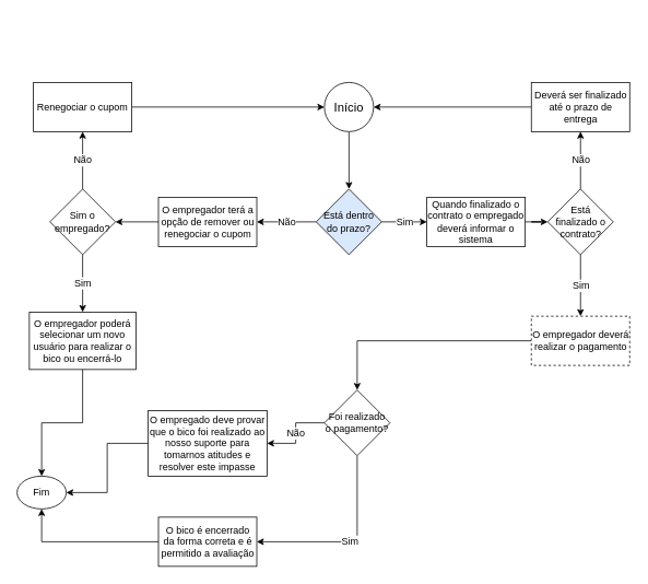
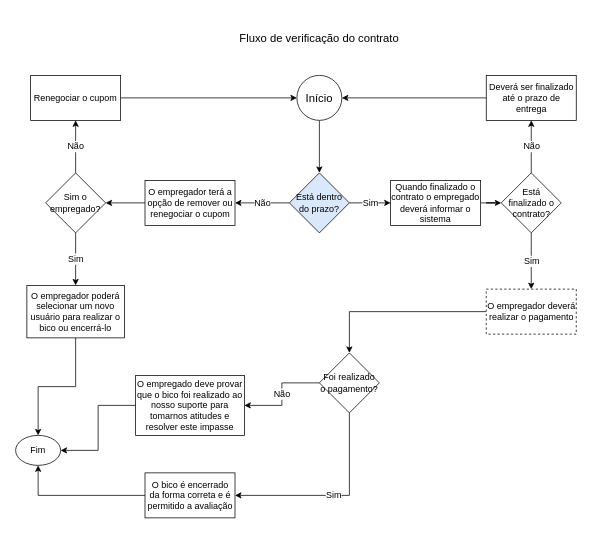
  <mxCell id="0" />
  <mxCell id="1" parent="0" />
+ <mxCell id="2" value="&lt;font style=&quot;font-size: 15px&quot;&gt;Fluxo de verificação do contrato&lt;/font&gt;" style="text;html=1;strokeColor=none;fillColor=none;align=center;verticalAlign=middle;whiteSpace=wrap;rounded=0;" parent="1" vertex="1"><mxGeometry x="317" y="20" width="216" height="60" as="geometry" /></mxCell>
  <mxCell id="3" value="" style="edgeStyle=orthogonalEdgeStyle;rounded=0;orthogonalLoop=1;jettySize=auto;html=1;fontSize=12;" parent="1" source="4" target="7" edge="1"><mxGeometry relative="1" as="geometry" /></mxCell>
  <mxCell id="4" value="Início" style="ellipse;whiteSpace=wrap;html=1;aspect=fixed;fontSize=15;" parent="1" vertex="1"><mxGeometry x="395" y="100" width="60" height="60" as="geometry" /></mxCell>
  <mxCell id="5" value="Não" style="edgeStyle=orthogonalEdgeStyle;rounded=0;orthogonalLoop=1;jettySize=auto;html=1;fontSize=12;" parent="1" source="7" target="31" edge="1"><mxGeometry relative="1" as="geometry" /></mxCell>
  <mxCell id="6" value="Sim" style="edgeStyle=orthogonalEdgeStyle;rounded=0;orthogonalLoop=1;jettySize=auto;html=1;fontSize=12;" parent="1" source="7" target="33" edge="1"><mxGeometry relative="1" as="geometry" /></mxCell>
  <mxCell id="7" value="Está dentro do prazo?" style="rhombus;whiteSpace=wrap;html=1;fontSize=12;fillColor=#dae8fc;" parent="1" vertex="1"><mxGeometry x="385" y="230" width="80" height="80" as="geometry" /></mxCell>
  <mxCell id="8" value="Não" style="edgeStyle=orthogonalEdgeStyle;rounded=0;orthogonalLoop=1;jettySize=auto;html=1;fontSize=12;" parent="1" source="10" target="12" edge="1"><mxGeometry relative="1" as="geometry" /></mxCell>
  <mxCell id="9" value="Sim" style="edgeStyle=orthogonalEdgeStyle;rounded=0;orthogonalLoop=1;jettySize=auto;html=1;fontSize=12;" parent="1" source="10" target="19" edge="1"><mxGeometry relative="1" as="geometry" /></mxCell>
  <mxCell id="10" value="Sim o empregado?" style="rhombus;whiteSpace=wrap;html=1;fontSize=12;" parent="1" vertex="1"><mxGeometry x="60" y="230" width="80" height="80" as="geometry" /></mxCell>
  <mxCell id="11" style="edgeStyle=orthogonalEdgeStyle;rounded=0;orthogonalLoop=1;jettySize=auto;html=1;entryX=0;entryY=0.5;entryDx=0;entryDy=0;fontSize=12;" parent="1" source="12" target="4" edge="1"><mxGeometry relative="1" as="geometry" /></mxCell>
  <mxCell id="12" value="Renegociar o cupom" style="rounded=0;whiteSpace=wrap;html=1;fontSize=12;" parent="1" vertex="1"><mxGeometry x="40" y="100" width="120" height="60" as="geometry" /></mxCell>
  <mxCell id="13" value="Não" style="edgeStyle=orthogonalEdgeStyle;rounded=0;orthogonalLoop=1;jettySize=auto;html=1;fontSize=12;" parent="1" source="15" target="17" edge="1"><mxGeometry relative="1" as="geometry" /></mxCell>
  <mxCell id="14" value="Sim" style="edgeStyle=orthogonalEdgeStyle;rounded=0;orthogonalLoop=1;jettySize=auto;html=1;fontSize=12;" parent="1" source="15" target="21" edge="1"><mxGeometry relative="1" as="geometry" /></mxCell>
  <mxCell id="15" value="Está finalizado o contrato?" style="rhombus;whiteSpace=wrap;html=1;fontSize=12;" parent="1" vertex="1"><mxGeometry x="667.5" y="230" width="80" height="80" as="geometry" /></mxCell>
  <mxCell id="16" style="edgeStyle=orthogonalEdgeStyle;rounded=0;orthogonalLoop=1;jettySize=auto;html=1;fontSize=12;" parent="1" source="17" target="4" edge="1"><mxGeometry relative="1" as="geometry" /></mxCell>
  <mxCell id="17" value="Deverá ser finalizado até o prazo de entrega" style="rounded=0;whiteSpace=wrap;html=1;fontSize=12;" parent="1" vertex="1"><mxGeometry x="647.5" y="100" width="120" height="60" as="geometry" /></mxCell>
  <mxCell id="18" style="edgeStyle=orthogonalEdgeStyle;rounded=0;orthogonalLoop=1;jettySize=auto;html=1;entryX=0.5;entryY=0;entryDx=0;entryDy=0;fontSize=12;" parent="1" source="19" target="29" edge="1"><mxGeometry relative="1" as="geometry" /></mxCell>
  <mxCell id="19" value="O empregador poderá selecionar um novo usuário para realizar o bico ou encerrá-lo" style="whiteSpace=wrap;html=1;" parent="1" vertex="1"><mxGeometry x="35" y="380" width="130" height="70" as="geometry" /></mxCell>
  <mxCell id="20" value="" style="edgeStyle=orthogonalEdgeStyle;rounded=0;orthogonalLoop=1;jettySize=auto;html=1;fontSize=12;" parent="1" source="21" target="24" edge="1"><mxGeometry relative="1" as="geometry" /></mxCell>
  <mxCell id="21" value="O empregador deverá realizar o pagamento" style="whiteSpace=wrap;html=1;dashed=1;" parent="1" vertex="1"><mxGeometry x="647.5" y="385" width="120" height="60" as="geometry" /></mxCell>
  <mxCell id="22" value="Não" style="edgeStyle=orthogonalEdgeStyle;rounded=0;orthogonalLoop=1;jettySize=auto;html=1;entryX=1;entryY=0.5;entryDx=0;entryDy=0;fontSize=12;" parent="1" source="24" target="26" edge="1"><mxGeometry relative="1" as="geometry" /></mxCell>
  <mxCell id="23" value="Sim" style="edgeStyle=orthogonalEdgeStyle;rounded=0;orthogonalLoop=1;jettySize=auto;html=1;entryX=1;entryY=0.5;entryDx=0;entryDy=0;fontSize=12;exitX=0.5;exitY=1;exitDx=0;exitDy=0;" parent="1" source="24" target="28" edge="1"><mxGeometry relative="1" as="geometry" /></mxCell>
- <mxCell id="24" value="Foi realizado o pagamento?" style="rhombus;whiteSpace=wrap;html=1;fontSize=12;" parent="1" vertex="1"><mxGeometry x="395" y="475" width="80" height="80" as="geometry" /></mxCell>
+ <mxCell id="24" value="Foi realizado o pagamento?" style="rhombus;whiteSpace=wrap;html=1;fontSize=12;" parent="1" vertex="1"><mxGeometry x="425" y="470" width="80" height="80" as="geometry" /></mxCell>
  <mxCell id="25" style="edgeStyle=orthogonalEdgeStyle;rounded=0;orthogonalLoop=1;jettySize=auto;html=1;entryX=1;entryY=0.5;entryDx=0;entryDy=0;fontSize=12;" parent="1" source="26" target="29" edge="1"><mxGeometry relative="1" as="geometry" /></mxCell>
  <mxCell id="26" value="O empregado deve provar que o bico foi realizado ao nosso suporte para tomarnos atitudes e resolver este impasse" style="rounded=0;whiteSpace=wrap;html=1;fontSize=12;" parent="1" vertex="1"><mxGeometry x="180" y="500" width="145" height="80" as="geometry" /></mxCell>
  <mxCell id="27" style="edgeStyle=orthogonalEdgeStyle;rounded=0;orthogonalLoop=1;jettySize=auto;html=1;entryX=0.5;entryY=1;entryDx=0;entryDy=0;fontSize=12;" parent="1" source="28" target="29" edge="1"><mxGeometry relative="1" as="geometry" /></mxCell>
  <mxCell id="28" value="O bico é encerrado da forma correta e é permitido a avaliação" style="rounded=0;whiteSpace=wrap;html=1;fontSize=12;" parent="1" vertex="1"><mxGeometry x="192.5" y="630" width="120" height="60" as="geometry" /></mxCell>
  <mxCell id="29" value="Fim" style="ellipse;whiteSpace=wrap;html=1;fontSize=12;" parent="1" vertex="1"><mxGeometry x="20" y="580" width="60" height="40" as="geometry" /></mxCell>
  <mxCell id="30" value="" style="edgeStyle=orthogonalEdgeStyle;rounded=0;orthogonalLoop=1;jettySize=auto;html=1;fontSize=12;" parent="1" source="31" target="10" edge="1"><mxGeometry relative="1" as="geometry" /></mxCell>
  <mxCell id="31" value="O empregador terá a opção de remover ou renegociar o cupom" style="rounded=0;whiteSpace=wrap;html=1;fontSize=12;" parent="1" vertex="1"><mxGeometry x="192.5" y="240" width="120" height="60" as="geometry" /></mxCell>
  <mxCell id="32" value="" style="edgeStyle=orthogonalEdgeStyle;rounded=0;orthogonalLoop=1;jettySize=auto;html=1;fontSize=12;" parent="1" source="33" target="15" edge="1"><mxGeometry relative="1" as="geometry" /></mxCell>
  <mxCell id="33" value="Quando finalizado o contrato o empregado deverá informar o sistema" style="rounded=0;whiteSpace=wrap;html=1;fontSize=12;" parent="1" vertex="1"><mxGeometry x="520" y="240" width="120" height="60" as="geometry" /></mxCell>
